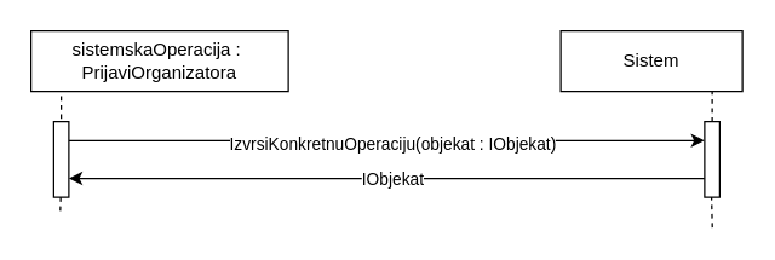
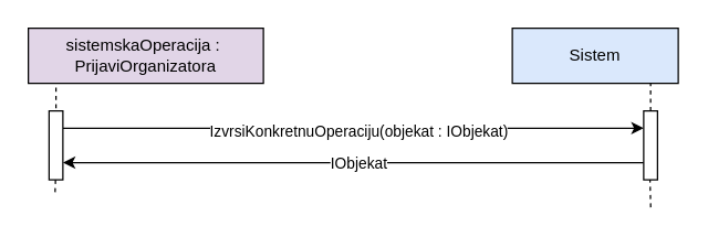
  <mxCell id="0" />
  <mxCell id="1" parent="0" />
  <mxCell id="2" value="" style="endArrow=none;dashed=1;html=1;" parent="1" source="9" edge="1"><mxGeometry width="50" height="50" relative="1" as="geometry"><mxPoint x="470" y="70" as="sourcePoint" /><mxPoint x="470" y="60" as="targetPoint" /></mxGeometry></mxCell>
  <mxCell id="3" value="" style="endArrow=none;dashed=1;html=1;" parent="1" edge="1"><mxGeometry width="50" height="50" relative="1" as="geometry"><mxPoint x="40" y="90" as="sourcePoint" /><mxPoint x="40" y="50" as="targetPoint" /></mxGeometry></mxCell>
  <mxCell id="4" style="edgeStyle=orthogonalEdgeStyle;rounded=0;orthogonalLoop=1;jettySize=auto;html=1;exitX=1;exitY=0.25;exitDx=0;exitDy=0;entryX=0;entryY=0.25;entryDx=0;entryDy=0;" parent="1" source="6" target="9" edge="1"><mxGeometry relative="1" as="geometry" /></mxCell>
  <mxCell id="5" value="IzvrsiKonkretnuOperaciju(objekat : IObjekat)" style="edgeLabel;html=1;align=center;verticalAlign=middle;resizable=0;points=[];" parent="4" vertex="1" connectable="0"><mxGeometry x="-0.125" y="-1" relative="1" as="geometry"><mxPoint x="29" y="1" as="offset" /></mxGeometry></mxCell>
  <mxCell id="6" value="" style="rounded=0;whiteSpace=wrap;html=1;" parent="1" vertex="1"><mxGeometry x="35" y="80" width="10" height="50" as="geometry" /></mxCell>
  <mxCell id="7" style="edgeStyle=orthogonalEdgeStyle;rounded=0;orthogonalLoop=1;jettySize=auto;html=1;exitX=0;exitY=0.75;exitDx=0;exitDy=0;entryX=1;entryY=0.75;entryDx=0;entryDy=0;" parent="1" source="9" target="6" edge="1"><mxGeometry relative="1" as="geometry" /></mxCell>
  <mxCell id="8" value="IObjekat" style="edgeLabel;html=1;align=center;verticalAlign=middle;resizable=0;points=[];" parent="7" vertex="1" connectable="0"><mxGeometry x="0.092" relative="1" as="geometry"><mxPoint x="22" as="offset" /></mxGeometry></mxCell>
  <mxCell id="9" value="" style="rounded=0;whiteSpace=wrap;html=1;" parent="1" vertex="1"><mxGeometry x="465" y="80" width="10" height="50" as="geometry" /></mxCell>
  <mxCell id="10" value="" style="endArrow=none;dashed=1;html=1;" parent="1" edge="1"><mxGeometry width="50" height="50" relative="1" as="geometry"><mxPoint x="39.352" y="139" as="sourcePoint" /><mxPoint x="39.66" y="130" as="targetPoint" /></mxGeometry></mxCell>
  <mxCell id="11" value="" style="endArrow=none;dashed=1;html=1;entryX=0.5;entryY=1;entryDx=0;entryDy=0;" parent="1" edge="1"><mxGeometry width="50" height="50" relative="1" as="geometry"><mxPoint x="470.08" y="150" as="sourcePoint" /><mxPoint x="469.58" y="130" as="targetPoint" /></mxGeometry></mxCell>
- <mxCell id="12" value="Sistem" style="rounded=0;whiteSpace=wrap;html=1;" parent="1" vertex="1"><mxGeometry x="370" y="20" width="120" height="40" as="geometry" /></mxCell>
- <mxCell id="13" value="sistemskaOperacija :&amp;nbsp;&lt;br&gt;PrijaviOrganizatora" style="rounded=0;whiteSpace=wrap;html=1;" vertex="1" parent="1"><mxGeometry x="20" y="20" width="170" height="40" as="geometry" /></mxCell>
+ <mxCell id="12" value="Sistem" style="rounded=0;whiteSpace=wrap;html=1;fillColor=#dae8fc;" parent="1" vertex="1"><mxGeometry x="370" y="20" width="120" height="40" as="geometry" /></mxCell>
+ <mxCell id="13" value="sistemskaOperacija :&amp;nbsp;&lt;br&gt;PrijaviOrganizatora" style="rounded=0;whiteSpace=wrap;html=1;fillColor=#e1d5e7;" vertex="1" parent="1"><mxGeometry x="20" y="20" width="170" height="40" as="geometry" /></mxCell>
